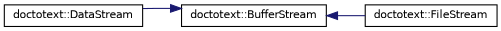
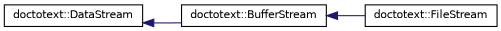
  digraph {
    rankdir=LR
    node [color=black fillcolor=white fontname=Helvetica fontsize=10 shape=record style=filled]
    edge [color=midnightblue dir=back fontname=Helvetica fontsize=10 labelfontname=Helvetica labelfontsize=10 style=solid]
    n1 [height=0.2 label="doctotext::DataStream" width=0.4]
    n2 [height=0.2 label="doctotext::BufferStream" width=0.4]
    n3 [height=0.2 label="doctotext::FileStream" width=0.4]
-   n2 -> n1
+   n1 -> n2
    n2 -> n3
  }
